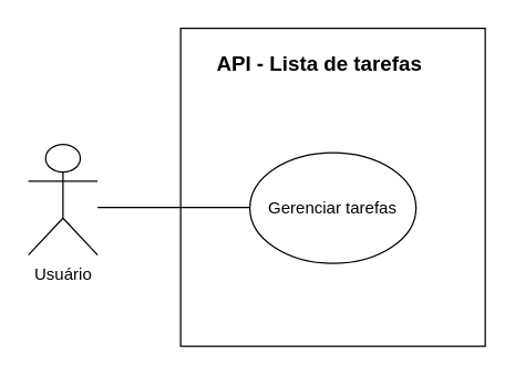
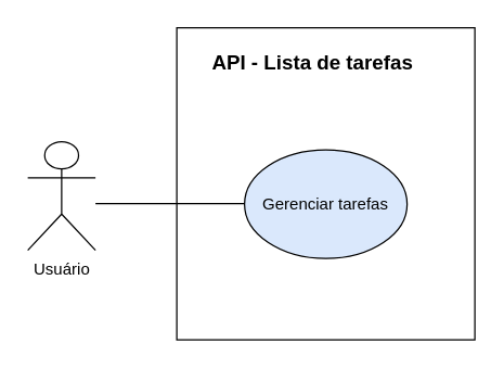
  <mxCell id="0" />
  <mxCell id="1" parent="0" />
  <mxCell id="2" value="" style="rounded=0;whiteSpace=wrap;html=1;" vertex="1" parent="1"><mxGeometry x="130" y="20" width="220" height="230" as="geometry" /></mxCell>
  <mxCell id="3" value="Usuário&lt;div&gt;&lt;br&gt;&lt;/div&gt;" style="shape=umlActor;verticalLabelPosition=bottom;verticalAlign=top;html=1;outlineConnect=0;" parent="1" vertex="1"><mxGeometry x="20" y="104" width="50" height="80" as="geometry" /></mxCell>
  <mxCell id="4" value="" style="endArrow=classic;html=1;rounded=0;" parent="1" edge="1"><mxGeometry width="50" height="50" relative="1" as="geometry"><mxPoint x="70" y="149.58" as="sourcePoint" /><mxPoint x="220" y="149.58" as="targetPoint" /></mxGeometry></mxCell>
- <mxCell id="5" value="Gerenciar tarefas" style="ellipse;whiteSpace=wrap;html=1;" parent="1" vertex="1"><mxGeometry x="180" y="110" width="120" height="80" as="geometry" /></mxCell>
+ <mxCell id="5" value="Gerenciar tarefas" style="ellipse;whiteSpace=wrap;html=1;fillColor=#dae8fc;" parent="1" vertex="1"><mxGeometry x="180" y="110" width="120" height="80" as="geometry" /></mxCell>
  <mxCell id="6" value="&lt;font size=&quot;1&quot; style=&quot;&quot;&gt;&lt;b style=&quot;font-size: 15px;&quot;&gt;API - Lista de tarefas&lt;/b&gt;&lt;/font&gt;" style="text;html=1;align=center;verticalAlign=middle;resizable=0;points=[];autosize=1;strokeColor=none;fillColor=none;" vertex="1" parent="1"><mxGeometry x="145" y="30" width="170" height="30" as="geometry" /></mxCell>
